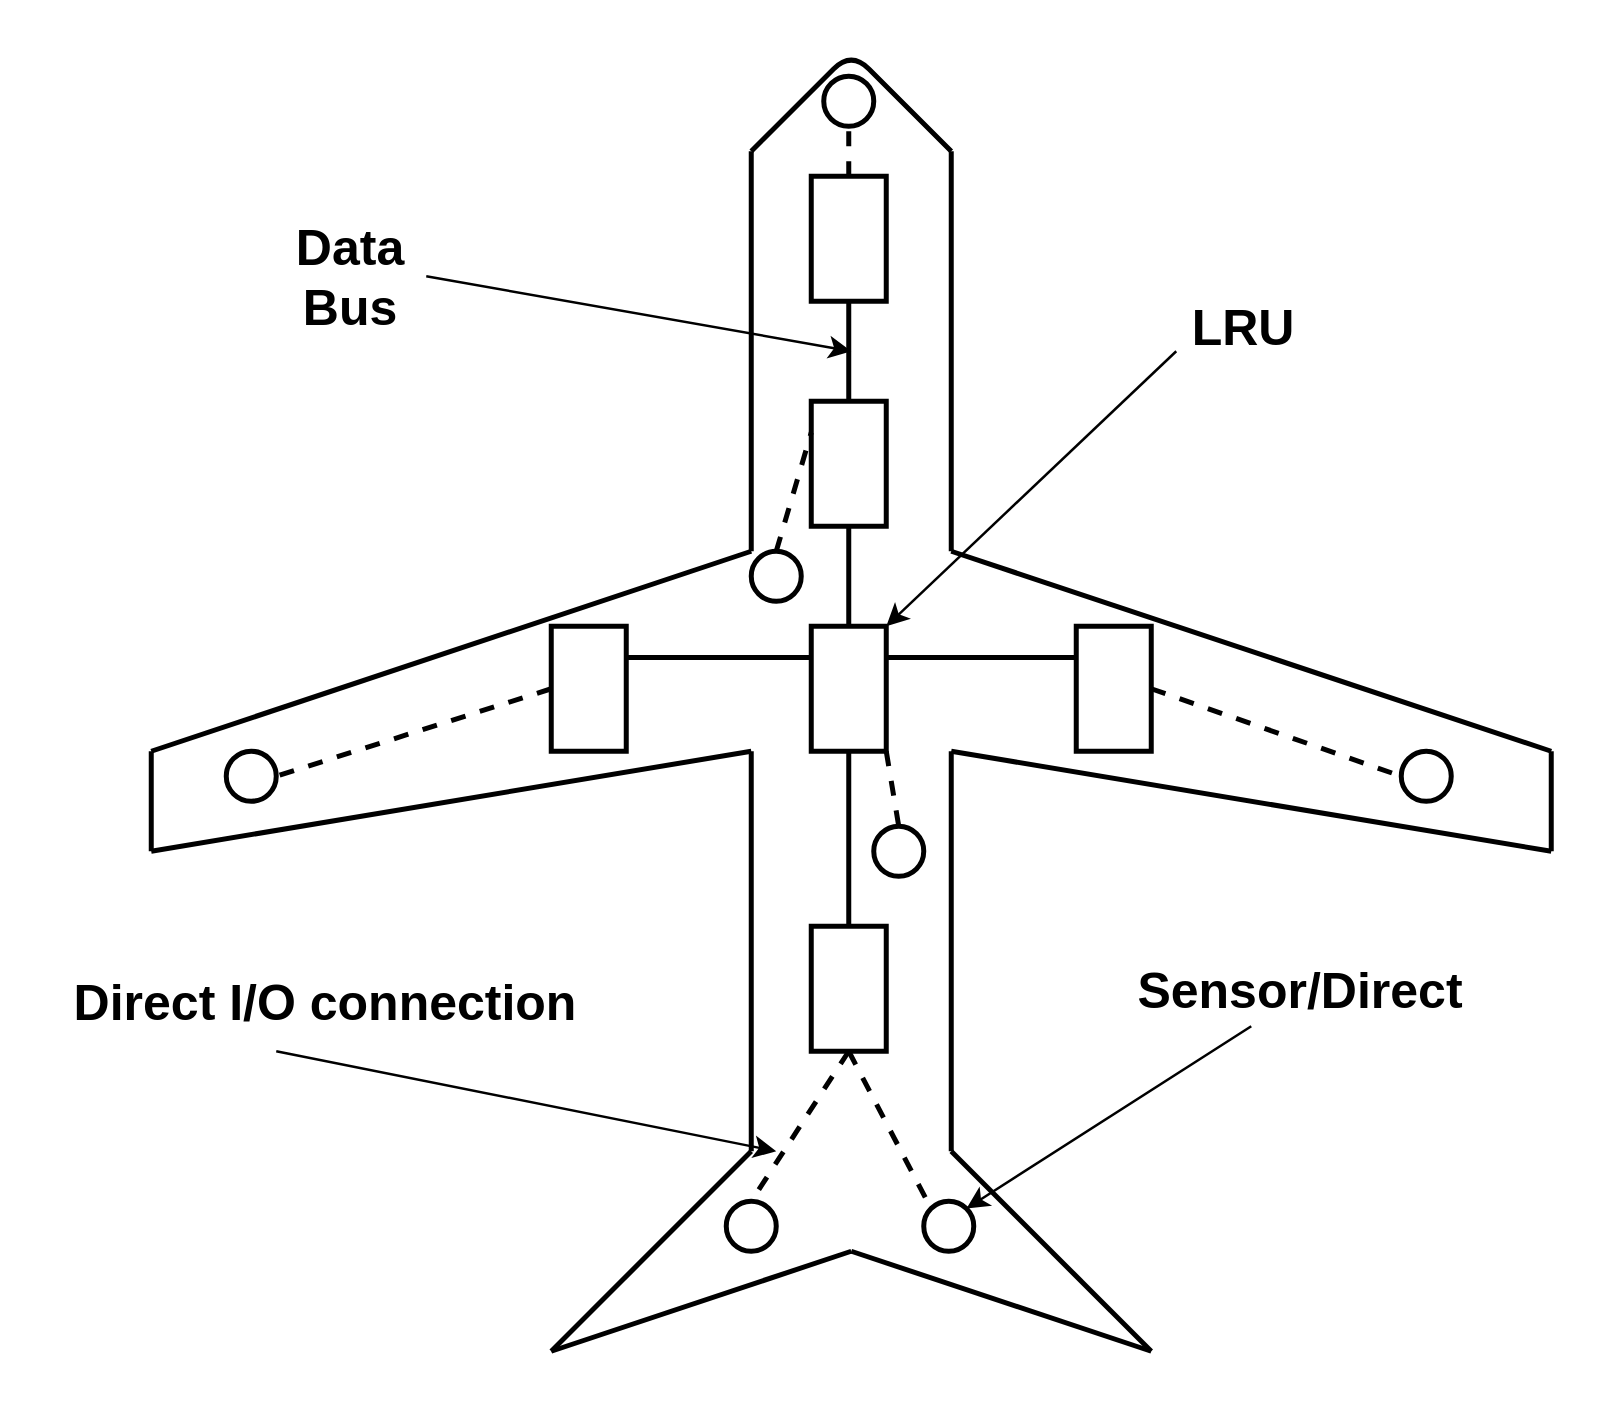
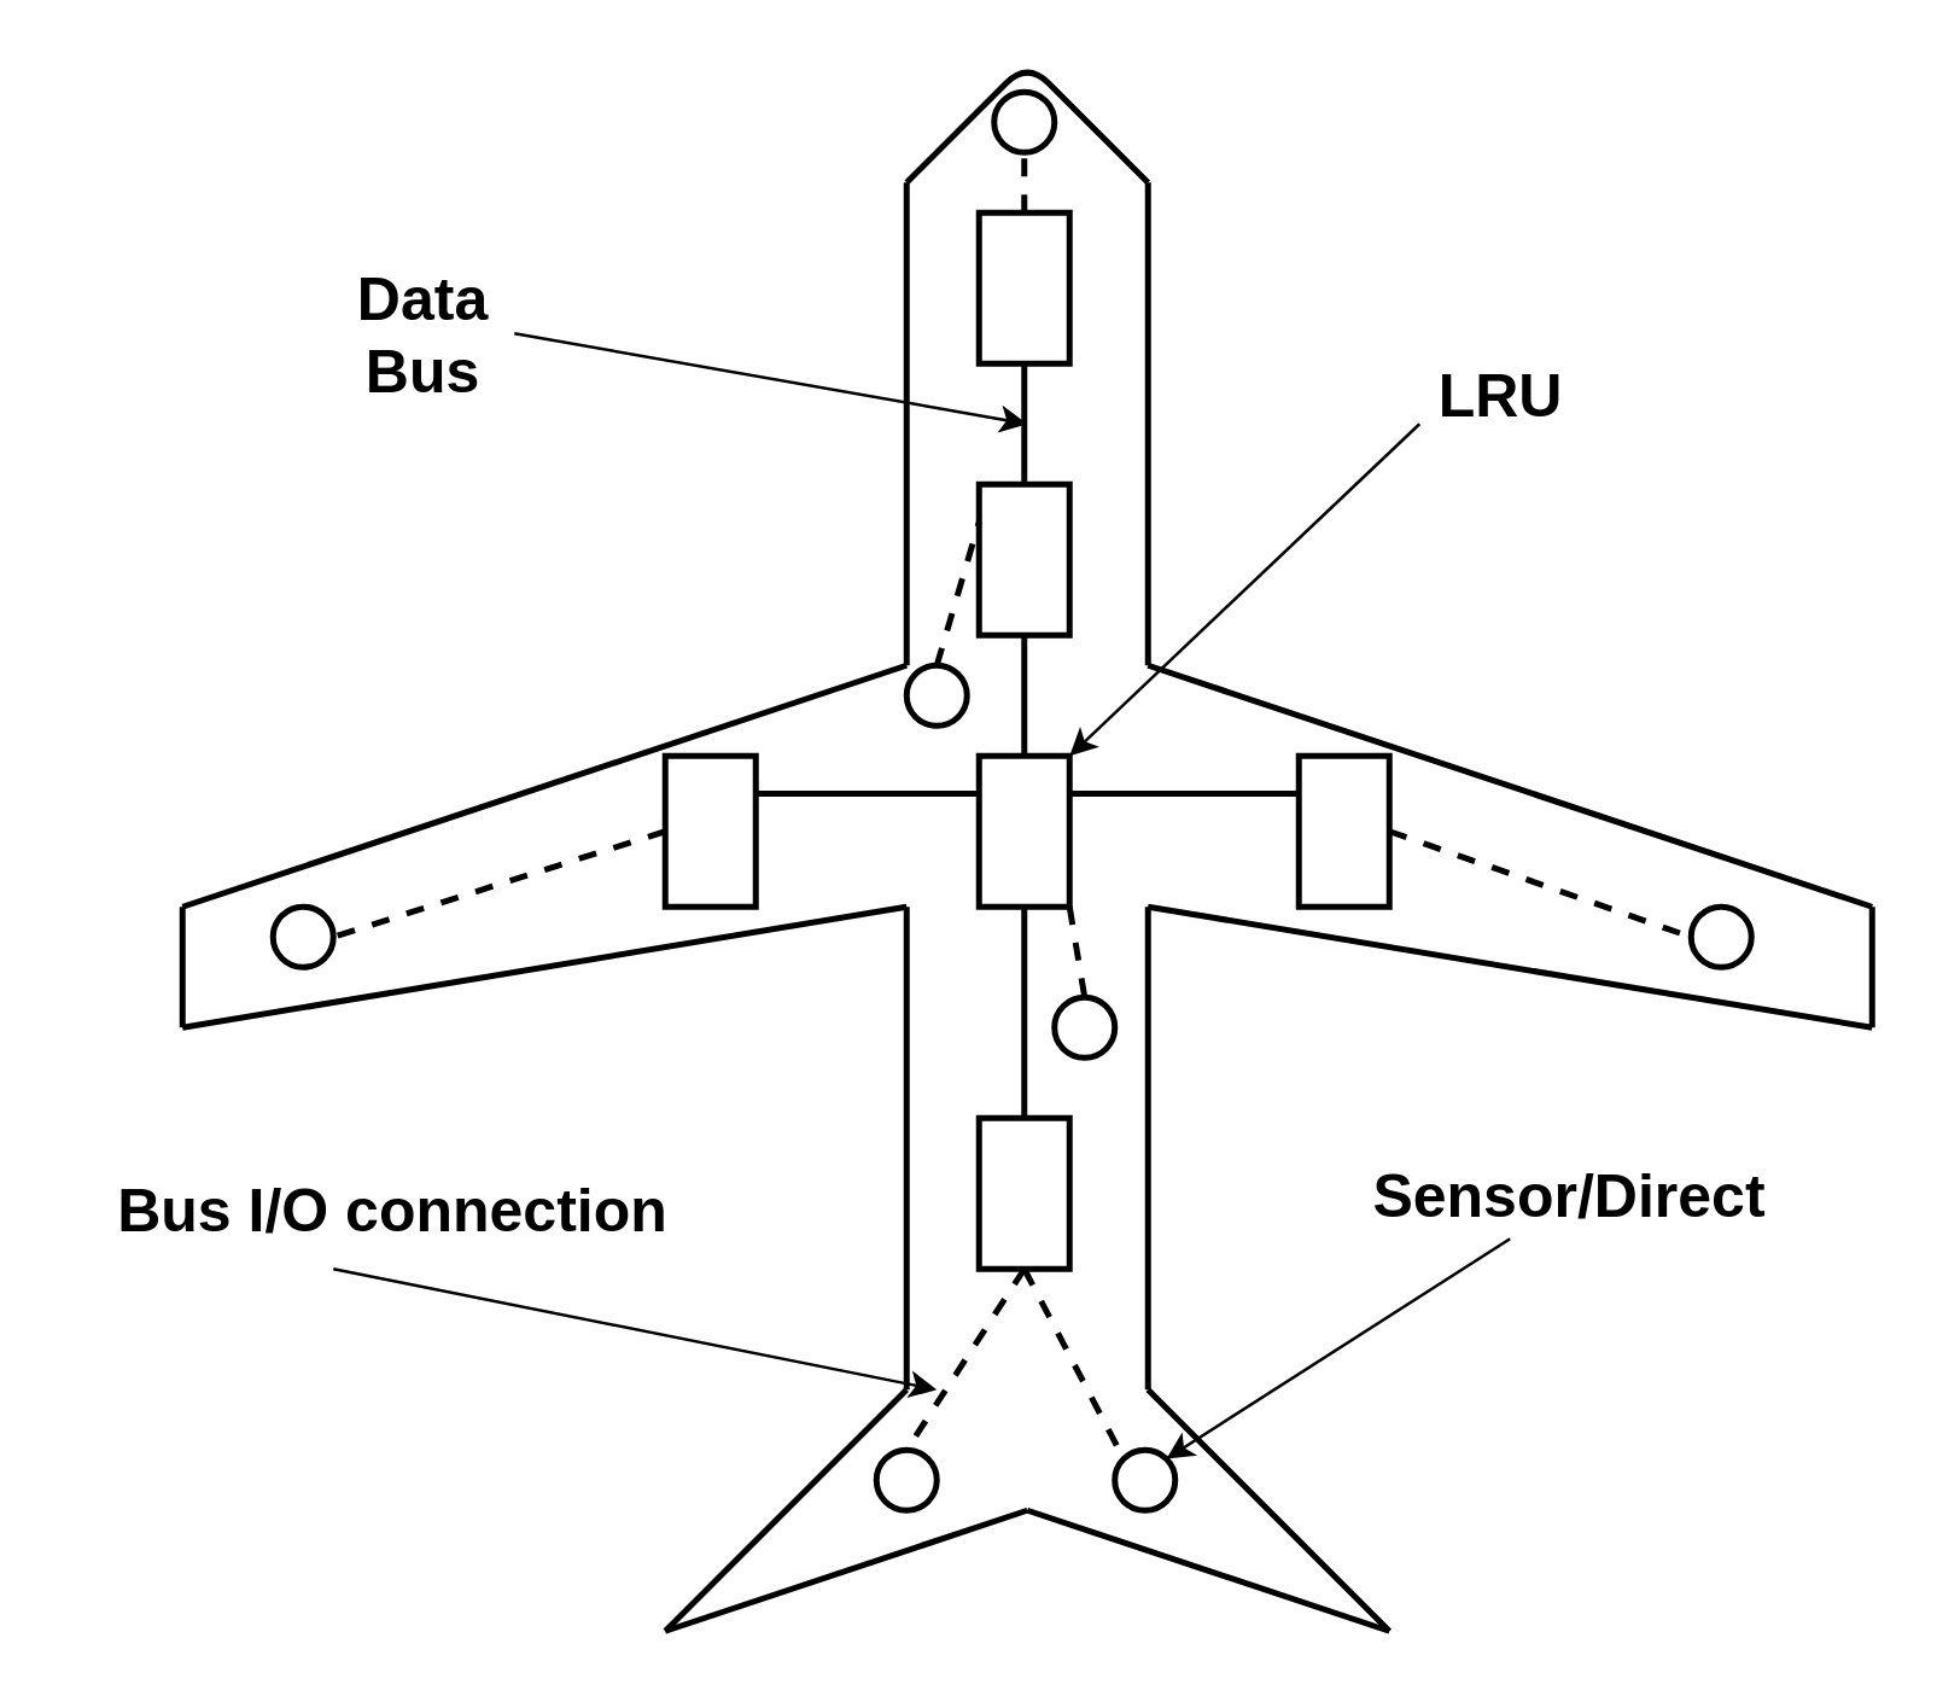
  <mxCell id="0" />
  <mxCell id="1" parent="0" />
  <mxCell id="2" value="" style="endArrow=none;html=1;strokeWidth=2;" parent="1" edge="1"><mxGeometry width="50" height="50" relative="1" as="geometry"><mxPoint x="300" y="60" as="sourcePoint" /><mxPoint x="380" y="60" as="targetPoint" /><Array as="points"><mxPoint x="340" y="20" /></Array></mxGeometry></mxCell>
  <mxCell id="3" value="" style="endArrow=none;html=1;strokeWidth=2;" parent="1" edge="1"><mxGeometry width="50" height="50" relative="1" as="geometry"><mxPoint x="300" y="220" as="sourcePoint" /><mxPoint x="300" y="60" as="targetPoint" /></mxGeometry></mxCell>
  <mxCell id="4" value="" style="endArrow=none;html=1;strokeWidth=2;" parent="1" edge="1"><mxGeometry width="50" height="50" relative="1" as="geometry"><mxPoint x="380" y="220" as="sourcePoint" /><mxPoint x="380" y="60" as="targetPoint" /></mxGeometry></mxCell>
  <mxCell id="5" value="" style="endArrow=none;html=1;strokeWidth=2;" parent="1" edge="1"><mxGeometry width="50" height="50" relative="1" as="geometry"><mxPoint x="380" y="220" as="sourcePoint" /><mxPoint x="620" y="300" as="targetPoint" /></mxGeometry></mxCell>
  <mxCell id="6" value="" style="endArrow=none;html=1;strokeWidth=2;" parent="1" edge="1"><mxGeometry width="50" height="50" relative="1" as="geometry"><mxPoint x="60" y="300" as="sourcePoint" /><mxPoint x="300" y="220" as="targetPoint" /></mxGeometry></mxCell>
  <mxCell id="7" value="" style="endArrow=none;html=1;strokeWidth=2;" parent="1" edge="1"><mxGeometry width="50" height="50" relative="1" as="geometry"><mxPoint x="60" y="340" as="sourcePoint" /><mxPoint x="60" y="300" as="targetPoint" /></mxGeometry></mxCell>
  <mxCell id="8" value="" style="endArrow=none;html=1;strokeWidth=2;" parent="1" edge="1"><mxGeometry width="50" height="50" relative="1" as="geometry"><mxPoint x="620" y="340" as="sourcePoint" /><mxPoint x="620" y="300" as="targetPoint" /></mxGeometry></mxCell>
  <mxCell id="9" value="" style="endArrow=none;html=1;strokeWidth=2;" parent="1" edge="1"><mxGeometry width="50" height="50" relative="1" as="geometry"><mxPoint x="60" y="340" as="sourcePoint" /><mxPoint x="300" y="300" as="targetPoint" /></mxGeometry></mxCell>
  <mxCell id="10" value="" style="endArrow=none;html=1;strokeWidth=2;" parent="1" edge="1"><mxGeometry width="50" height="50" relative="1" as="geometry"><mxPoint x="380" y="300" as="sourcePoint" /><mxPoint x="620" y="340" as="targetPoint" /></mxGeometry></mxCell>
  <mxCell id="11" value="" style="endArrow=none;html=1;strokeWidth=2;" parent="1" edge="1"><mxGeometry width="50" height="50" relative="1" as="geometry"><mxPoint x="300" y="460" as="sourcePoint" /><mxPoint x="300" y="300" as="targetPoint" /></mxGeometry></mxCell>
  <mxCell id="12" value="" style="endArrow=none;html=1;strokeWidth=2;" parent="1" edge="1"><mxGeometry width="50" height="50" relative="1" as="geometry"><mxPoint x="380" y="460" as="sourcePoint" /><mxPoint x="380" y="300" as="targetPoint" /></mxGeometry></mxCell>
  <mxCell id="13" value="" style="endArrow=none;html=1;strokeWidth=2;" parent="1" edge="1"><mxGeometry width="50" height="50" relative="1" as="geometry"><mxPoint x="220" y="540" as="sourcePoint" /><mxPoint x="300" y="460" as="targetPoint" /></mxGeometry></mxCell>
  <mxCell id="14" value="" style="endArrow=none;html=1;strokeWidth=2;" parent="1" edge="1"><mxGeometry width="50" height="50" relative="1" as="geometry"><mxPoint x="380" y="460" as="sourcePoint" /><mxPoint x="460" y="540" as="targetPoint" /></mxGeometry></mxCell>
  <mxCell id="15" value="" style="endArrow=none;html=1;strokeWidth=2;" parent="1" edge="1"><mxGeometry width="50" height="50" relative="1" as="geometry"><mxPoint x="220" y="540" as="sourcePoint" /><mxPoint x="340" y="500" as="targetPoint" /></mxGeometry></mxCell>
  <mxCell id="16" value="" style="endArrow=none;html=1;strokeWidth=2;" parent="1" edge="1"><mxGeometry width="50" height="50" relative="1" as="geometry"><mxPoint x="460" y="540" as="sourcePoint" /><mxPoint x="340" y="500" as="targetPoint" /></mxGeometry></mxCell>
  <mxCell id="17" style="edgeStyle=orthogonalEdgeStyle;rounded=0;orthogonalLoop=1;jettySize=auto;html=1;exitX=1;exitY=0.5;exitDx=0;exitDy=0;entryX=0;entryY=0.5;entryDx=0;entryDy=0;endArrow=none;endFill=0;strokeWidth=2;" edge="1" parent="1" source="19" target="21"><mxGeometry relative="1" as="geometry" /></mxCell>
  <mxCell id="18" style="edgeStyle=none;rounded=0;orthogonalLoop=1;jettySize=auto;html=1;exitX=0;exitY=0.5;exitDx=0;exitDy=0;entryX=0.5;entryY=1;entryDx=0;entryDy=0;startArrow=none;startFill=0;endArrow=none;endFill=0;strokeWidth=2;dashed=1;" edge="1" parent="1" source="19" target="38"><mxGeometry relative="1" as="geometry" /></mxCell>
  <mxCell id="19" value="" style="rounded=0;whiteSpace=wrap;html=1;direction=south;strokeWidth=2;" vertex="1" parent="1"><mxGeometry x="324" y="70" width="30" height="50" as="geometry" /></mxCell>
  <mxCell id="20" style="edgeStyle=orthogonalEdgeStyle;rounded=0;orthogonalLoop=1;jettySize=auto;html=1;exitX=1;exitY=0.5;exitDx=0;exitDy=0;entryX=0;entryY=0.5;entryDx=0;entryDy=0;endArrow=none;endFill=0;strokeWidth=2;" edge="1" parent="1" source="21" target="34"><mxGeometry relative="1" as="geometry" /></mxCell>
  <mxCell id="21" value="" style="rounded=0;whiteSpace=wrap;html=1;direction=south;strokeWidth=2;" vertex="1" parent="1"><mxGeometry x="324" y="160" width="30" height="50" as="geometry" /></mxCell>
  <mxCell id="22" style="edgeStyle=none;rounded=0;orthogonalLoop=1;jettySize=auto;html=1;exitX=0.5;exitY=1;exitDx=0;exitDy=0;entryX=1;entryY=0.5;entryDx=0;entryDy=0;dashed=1;startArrow=none;startFill=0;endArrow=none;endFill=0;strokeWidth=2;" edge="1" parent="1" source="23" target="40"><mxGeometry relative="1" as="geometry" /></mxCell>
  <mxCell id="23" value="" style="rounded=0;whiteSpace=wrap;html=1;direction=south;strokeWidth=2;" vertex="1" parent="1"><mxGeometry x="220" y="250" width="30" height="50" as="geometry" /></mxCell>
  <mxCell id="24" style="edgeStyle=none;rounded=0;orthogonalLoop=1;jettySize=auto;html=1;exitX=0.5;exitY=0;exitDx=0;exitDy=0;entryX=0;entryY=0.5;entryDx=0;entryDy=0;dashed=1;startArrow=none;startFill=0;endArrow=none;endFill=0;strokeWidth=2;" edge="1" parent="1" source="25" target="39"><mxGeometry relative="1" as="geometry" /></mxCell>
  <mxCell id="25" value="" style="rounded=0;whiteSpace=wrap;html=1;direction=south;strokeWidth=2;" vertex="1" parent="1"><mxGeometry x="430" y="250" width="30" height="50" as="geometry" /></mxCell>
  <mxCell id="26" style="edgeStyle=none;rounded=0;orthogonalLoop=1;jettySize=auto;html=1;exitX=1;exitY=0.5;exitDx=0;exitDy=0;entryX=0.5;entryY=0;entryDx=0;entryDy=0;dashed=1;startArrow=none;startFill=0;endArrow=none;endFill=0;strokeWidth=2;" edge="1" parent="1" source="28" target="41"><mxGeometry relative="1" as="geometry" /></mxCell>
  <mxCell id="27" style="edgeStyle=none;rounded=0;orthogonalLoop=1;jettySize=auto;html=1;exitX=1;exitY=0.5;exitDx=0;exitDy=0;entryX=0;entryY=0;entryDx=0;entryDy=0;dashed=1;startArrow=none;startFill=0;endArrow=none;endFill=0;strokeWidth=2;" edge="1" parent="1" source="28" target="45"><mxGeometry relative="1" as="geometry" /></mxCell>
  <mxCell id="28" value="" style="rounded=0;whiteSpace=wrap;html=1;direction=south;strokeWidth=2;" vertex="1" parent="1"><mxGeometry x="324" y="370" width="30" height="50" as="geometry" /></mxCell>
  <mxCell id="29" style="edgeStyle=orthogonalEdgeStyle;rounded=0;orthogonalLoop=1;jettySize=auto;html=1;exitX=1;exitY=0.5;exitDx=0;exitDy=0;entryX=0;entryY=0.5;entryDx=0;entryDy=0;endArrow=none;endFill=0;strokeWidth=2;" edge="1" parent="1" source="34" target="28"><mxGeometry relative="1" as="geometry" /></mxCell>
  <mxCell id="30" style="edgeStyle=orthogonalEdgeStyle;rounded=0;orthogonalLoop=1;jettySize=auto;html=1;exitX=0.25;exitY=0;exitDx=0;exitDy=0;entryX=0.25;entryY=1;entryDx=0;entryDy=0;endArrow=none;endFill=0;strokeWidth=2;" edge="1" parent="1" source="34" target="25"><mxGeometry relative="1" as="geometry" /></mxCell>
  <mxCell id="31" style="edgeStyle=orthogonalEdgeStyle;rounded=0;orthogonalLoop=1;jettySize=auto;html=1;exitX=0.25;exitY=1;exitDx=0;exitDy=0;entryX=0.25;entryY=0;entryDx=0;entryDy=0;endArrow=none;endFill=0;strokeWidth=2;" edge="1" parent="1" source="34" target="23"><mxGeometry relative="1" as="geometry" /></mxCell>
  <mxCell id="32" style="rounded=0;orthogonalLoop=1;jettySize=auto;html=1;exitX=0;exitY=0;exitDx=0;exitDy=0;endArrow=none;endFill=0;strokeWidth=1;startArrow=classic;startFill=1;" edge="1" parent="1" source="34"><mxGeometry relative="1" as="geometry"><mxPoint x="470" y="140" as="targetPoint" /></mxGeometry></mxCell>
  <mxCell id="33" style="edgeStyle=none;rounded=0;orthogonalLoop=1;jettySize=auto;html=1;exitX=1;exitY=0;exitDx=0;exitDy=0;entryX=0.5;entryY=0;entryDx=0;entryDy=0;dashed=1;startArrow=none;startFill=0;endArrow=none;endFill=0;strokeWidth=2;" edge="1" parent="1" source="34" target="42"><mxGeometry relative="1" as="geometry" /></mxCell>
  <mxCell id="34" value="" style="rounded=0;whiteSpace=wrap;html=1;direction=south;strokeWidth=2;" vertex="1" parent="1"><mxGeometry x="324" y="250" width="30" height="50" as="geometry" /></mxCell>
  <mxCell id="35" value="&lt;font size=&quot;1&quot;&gt;&lt;b style=&quot;font-size: 20px&quot;&gt;LRU&amp;nbsp;&lt;/b&gt;&lt;/font&gt;" style="text;html=1;strokeColor=none;fillColor=none;align=center;verticalAlign=middle;whiteSpace=wrap;rounded=0;" vertex="1" parent="1"><mxGeometry x="480" y="120" width="40" height="20" as="geometry" /></mxCell>
  <mxCell id="36" value="" style="endArrow=none;html=1;strokeWidth=1;startArrow=classic;startFill=1;" edge="1" parent="1"><mxGeometry width="50" height="50" relative="1" as="geometry"><mxPoint x="340" y="140" as="sourcePoint" /><mxPoint x="170" y="110" as="targetPoint" /></mxGeometry></mxCell>
  <mxCell id="37" value="&lt;font style=&quot;font-size: 20px&quot;&gt;&lt;b&gt;Data Bus&lt;/b&gt;&lt;/font&gt;" style="text;html=1;strokeColor=none;fillColor=none;align=center;verticalAlign=middle;whiteSpace=wrap;rounded=0;" vertex="1" parent="1"><mxGeometry x="120" y="100" width="40" height="20" as="geometry" /></mxCell>
  <mxCell id="38" value="" style="ellipse;whiteSpace=wrap;html=1;aspect=fixed;strokeWidth=2;" vertex="1" parent="1"><mxGeometry x="329" y="30" width="20" height="20" as="geometry" /></mxCell>
  <mxCell id="39" value="" style="ellipse;whiteSpace=wrap;html=1;aspect=fixed;strokeWidth=2;" vertex="1" parent="1"><mxGeometry x="560" y="300" width="20" height="20" as="geometry" /></mxCell>
  <mxCell id="40" value="" style="ellipse;whiteSpace=wrap;html=1;aspect=fixed;strokeWidth=2;" vertex="1" parent="1"><mxGeometry x="90" y="300" width="20" height="20" as="geometry" /></mxCell>
  <mxCell id="41" value="" style="ellipse;whiteSpace=wrap;html=1;aspect=fixed;strokeWidth=2;" vertex="1" parent="1"><mxGeometry x="290" y="480" width="20" height="20" as="geometry" /></mxCell>
  <mxCell id="42" value="" style="ellipse;whiteSpace=wrap;html=1;aspect=fixed;strokeWidth=2;" vertex="1" parent="1"><mxGeometry x="349" y="330" width="20" height="20" as="geometry" /></mxCell>
  <mxCell id="43" style="edgeStyle=none;rounded=0;orthogonalLoop=1;jettySize=auto;html=1;exitX=0.5;exitY=0;exitDx=0;exitDy=0;entryX=0.25;entryY=1;entryDx=0;entryDy=0;dashed=1;startArrow=none;startFill=0;endArrow=none;endFill=0;strokeWidth=2;" edge="1" parent="1" source="44" target="21"><mxGeometry relative="1" as="geometry" /></mxCell>
  <mxCell id="44" value="" style="ellipse;whiteSpace=wrap;html=1;aspect=fixed;strokeWidth=2;" vertex="1" parent="1"><mxGeometry x="300" y="220" width="20" height="20" as="geometry" /></mxCell>
  <mxCell id="45" value="" style="ellipse;whiteSpace=wrap;html=1;aspect=fixed;strokeWidth=2;" vertex="1" parent="1"><mxGeometry x="369" y="480" width="20" height="20" as="geometry" /></mxCell>
  <mxCell id="46" value="" style="endArrow=none;html=1;strokeWidth=1;startArrow=classic;startFill=1;exitX=1;exitY=0;exitDx=0;exitDy=0;" edge="1" parent="1" source="45"><mxGeometry width="50" height="50" relative="1" as="geometry"><mxPoint x="440" y="460" as="sourcePoint" /><mxPoint x="500" y="410" as="targetPoint" /></mxGeometry></mxCell>
  <mxCell id="47" value="&lt;font style=&quot;font-size: 20px&quot;&gt;&lt;b&gt;Sensor/Direct&lt;/b&gt;&lt;/font&gt;" style="text;html=1;strokeColor=none;fillColor=none;align=center;verticalAlign=middle;whiteSpace=wrap;rounded=0;" vertex="1" parent="1"><mxGeometry x="500" y="385" width="40" height="20" as="geometry" /></mxCell>
- <mxCell id="48" value="&lt;font style=&quot;font-size: 20px&quot;&gt;&lt;b&gt;Direct I/O connection&lt;/b&gt;&lt;/font&gt;" style="text;html=1;strokeColor=none;fillColor=none;align=center;verticalAlign=middle;whiteSpace=wrap;rounded=0;" vertex="1" parent="1"><mxGeometry x="20" y="390" width="220" height="20" as="geometry" /></mxCell>
+ <mxCell id="48" value="&lt;font style=&quot;font-size: 20px&quot;&gt;&lt;b&gt;Bus I/O connection&lt;/b&gt;&lt;/font&gt;" style="text;html=1;strokeColor=none;fillColor=none;align=center;verticalAlign=middle;whiteSpace=wrap;rounded=0;" vertex="1" parent="1"><mxGeometry x="20" y="390" width="220" height="20" as="geometry" /></mxCell>
  <mxCell id="49" value="" style="endArrow=classic;html=1;strokeWidth=1;startArrow=none;startFill=0;endFill=1;" edge="1" parent="1"><mxGeometry width="50" height="50" relative="1" as="geometry"><mxPoint x="110" y="420" as="sourcePoint" /><mxPoint x="310" y="460" as="targetPoint" /></mxGeometry></mxCell>
